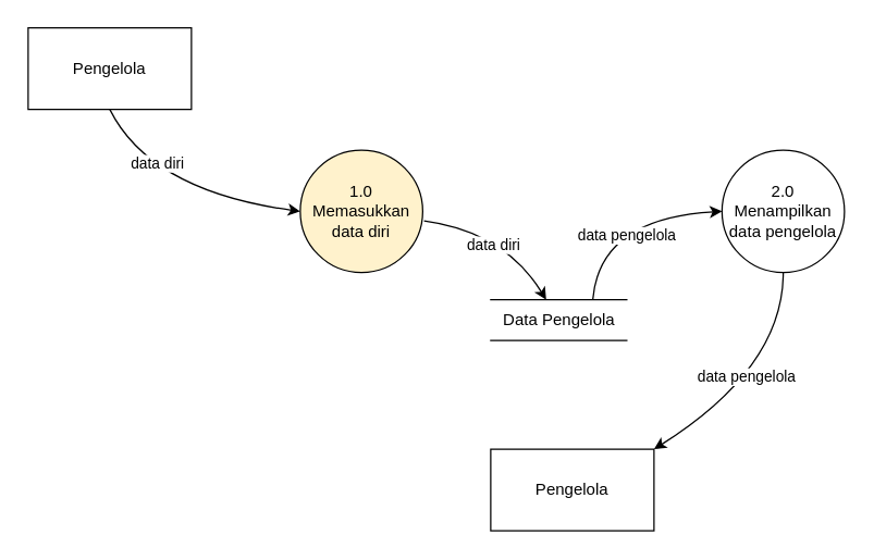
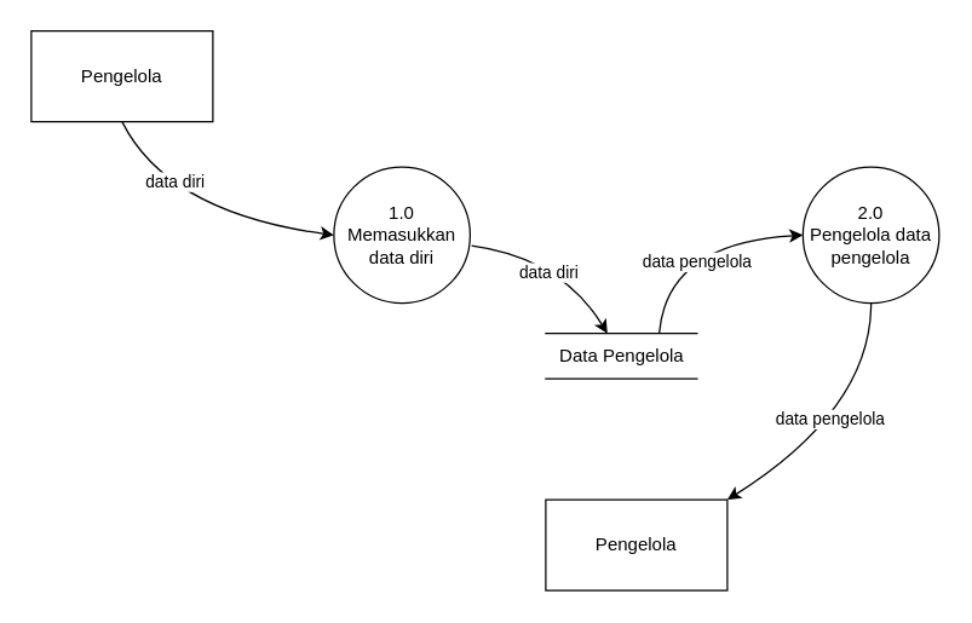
  <mxCell id="0" />
  <mxCell id="1" parent="0" />
  <mxCell id="2" value="Pengelola" style="rounded=0;whiteSpace=wrap;html=1;" parent="1" vertex="1"><mxGeometry x="20" y="20" width="120" height="60" as="geometry" /></mxCell>
- <mxCell id="3" value="1.0&lt;br&gt;Memasukkan data diri" style="ellipse;whiteSpace=wrap;html=1;aspect=fixed;fillColor=#fff2cc;" parent="1" vertex="1"><mxGeometry x="220" y="110" width="90" height="90" as="geometry" /></mxCell>
+ <mxCell id="3" value="1.0&lt;br&gt;Memasukkan data diri" style="ellipse;whiteSpace=wrap;html=1;aspect=fixed;" parent="1" vertex="1"><mxGeometry x="220" y="110" width="90" height="90" as="geometry" /></mxCell>
  <mxCell id="4" value="" style="curved=1;endArrow=classic;html=1;rounded=0;exitX=0.5;exitY=1;exitDx=0;exitDy=0;entryX=0;entryY=0.5;entryDx=0;entryDy=0;" parent="1" source="2" target="3" edge="1"><mxGeometry width="50" height="50" relative="1" as="geometry"><mxPoint x="330" y="230" as="sourcePoint" /><mxPoint x="380" y="180" as="targetPoint" /><Array as="points"><mxPoint x="110" y="140" /></Array></mxGeometry></mxCell>
  <mxCell id="5" value="data diri" style="edgeLabel;html=1;align=center;verticalAlign=middle;resizable=0;points=[];" parent="4" vertex="1" connectable="0"><mxGeometry x="-0.426" y="13" relative="1" as="geometry"><mxPoint as="offset" /></mxGeometry></mxCell>
  <mxCell id="6" value="Data Pengelola" style="html=1;dashed=0;whitespace=wrap;shape=partialRectangle;right=0;left=0;" parent="1" vertex="1"><mxGeometry x="360" y="220" width="100" height="30" as="geometry" /></mxCell>
  <mxCell id="7" value="" style="curved=1;endArrow=classic;html=1;rounded=0;exitX=1.011;exitY=0.578;exitDx=0;exitDy=0;exitPerimeter=0;" parent="1" source="3" target="6" edge="1"><mxGeometry width="50" height="50" relative="1" as="geometry"><mxPoint x="350" y="210" as="sourcePoint" /><mxPoint x="400" y="160" as="targetPoint" /><Array as="points"><mxPoint x="370" y="170" /></Array></mxGeometry></mxCell>
  <mxCell id="8" value="data diri" style="edgeLabel;html=1;align=center;verticalAlign=middle;resizable=0;points=[];" parent="7" vertex="1" connectable="0"><mxGeometry x="-0.121" y="-11" relative="1" as="geometry"><mxPoint as="offset" /></mxGeometry></mxCell>
- <mxCell id="9" value="2.0&lt;br&gt;Menampilkan data pengelola" style="ellipse;whiteSpace=wrap;html=1;aspect=fixed;" parent="1" vertex="1"><mxGeometry x="530" y="110" width="90" height="90" as="geometry" /></mxCell>
+ <mxCell id="9" value="2.0&lt;br&gt;Pengelola data pengelola" style="ellipse;whiteSpace=wrap;html=1;aspect=fixed;" parent="1" vertex="1"><mxGeometry x="530" y="110" width="90" height="90" as="geometry" /></mxCell>
  <mxCell id="10" value="" style="curved=1;endArrow=classic;html=1;rounded=0;entryX=0;entryY=0.5;entryDx=0;entryDy=0;exitX=0.75;exitY=0;exitDx=0;exitDy=0;" parent="1" source="6" target="9" edge="1"><mxGeometry width="50" height="50" relative="1" as="geometry"><mxPoint x="350" y="210" as="sourcePoint" /><mxPoint x="400" y="160" as="targetPoint" /><Array as="points"><mxPoint x="440" y="160" /></Array></mxGeometry></mxCell>
  <mxCell id="11" value="data pengelola" style="edgeLabel;html=1;align=center;verticalAlign=middle;resizable=0;points=[];" parent="10" vertex="1" connectable="0"><mxGeometry x="0.057" y="-14" relative="1" as="geometry"><mxPoint as="offset" /></mxGeometry></mxCell>
  <mxCell id="12" value="Pengelola" style="rounded=0;whiteSpace=wrap;html=1;" parent="1" vertex="1"><mxGeometry x="360" y="330" width="120" height="60" as="geometry" /></mxCell>
  <mxCell id="13" value="" style="curved=1;endArrow=classic;html=1;rounded=0;exitX=0.5;exitY=1;exitDx=0;exitDy=0;entryX=1;entryY=0;entryDx=0;entryDy=0;" parent="1" source="9" target="12" edge="1"><mxGeometry width="50" height="50" relative="1" as="geometry"><mxPoint x="320" y="240" as="sourcePoint" /><mxPoint x="370" y="190" as="targetPoint" /><Array as="points"><mxPoint x="575" y="270" /></Array></mxGeometry></mxCell>
  <mxCell id="14" value="data pengelola" style="edgeLabel;html=1;align=center;verticalAlign=middle;resizable=0;points=[];" parent="13" vertex="1" connectable="0"><mxGeometry x="0.068" y="-9" relative="1" as="geometry"><mxPoint as="offset" /></mxGeometry></mxCell>
